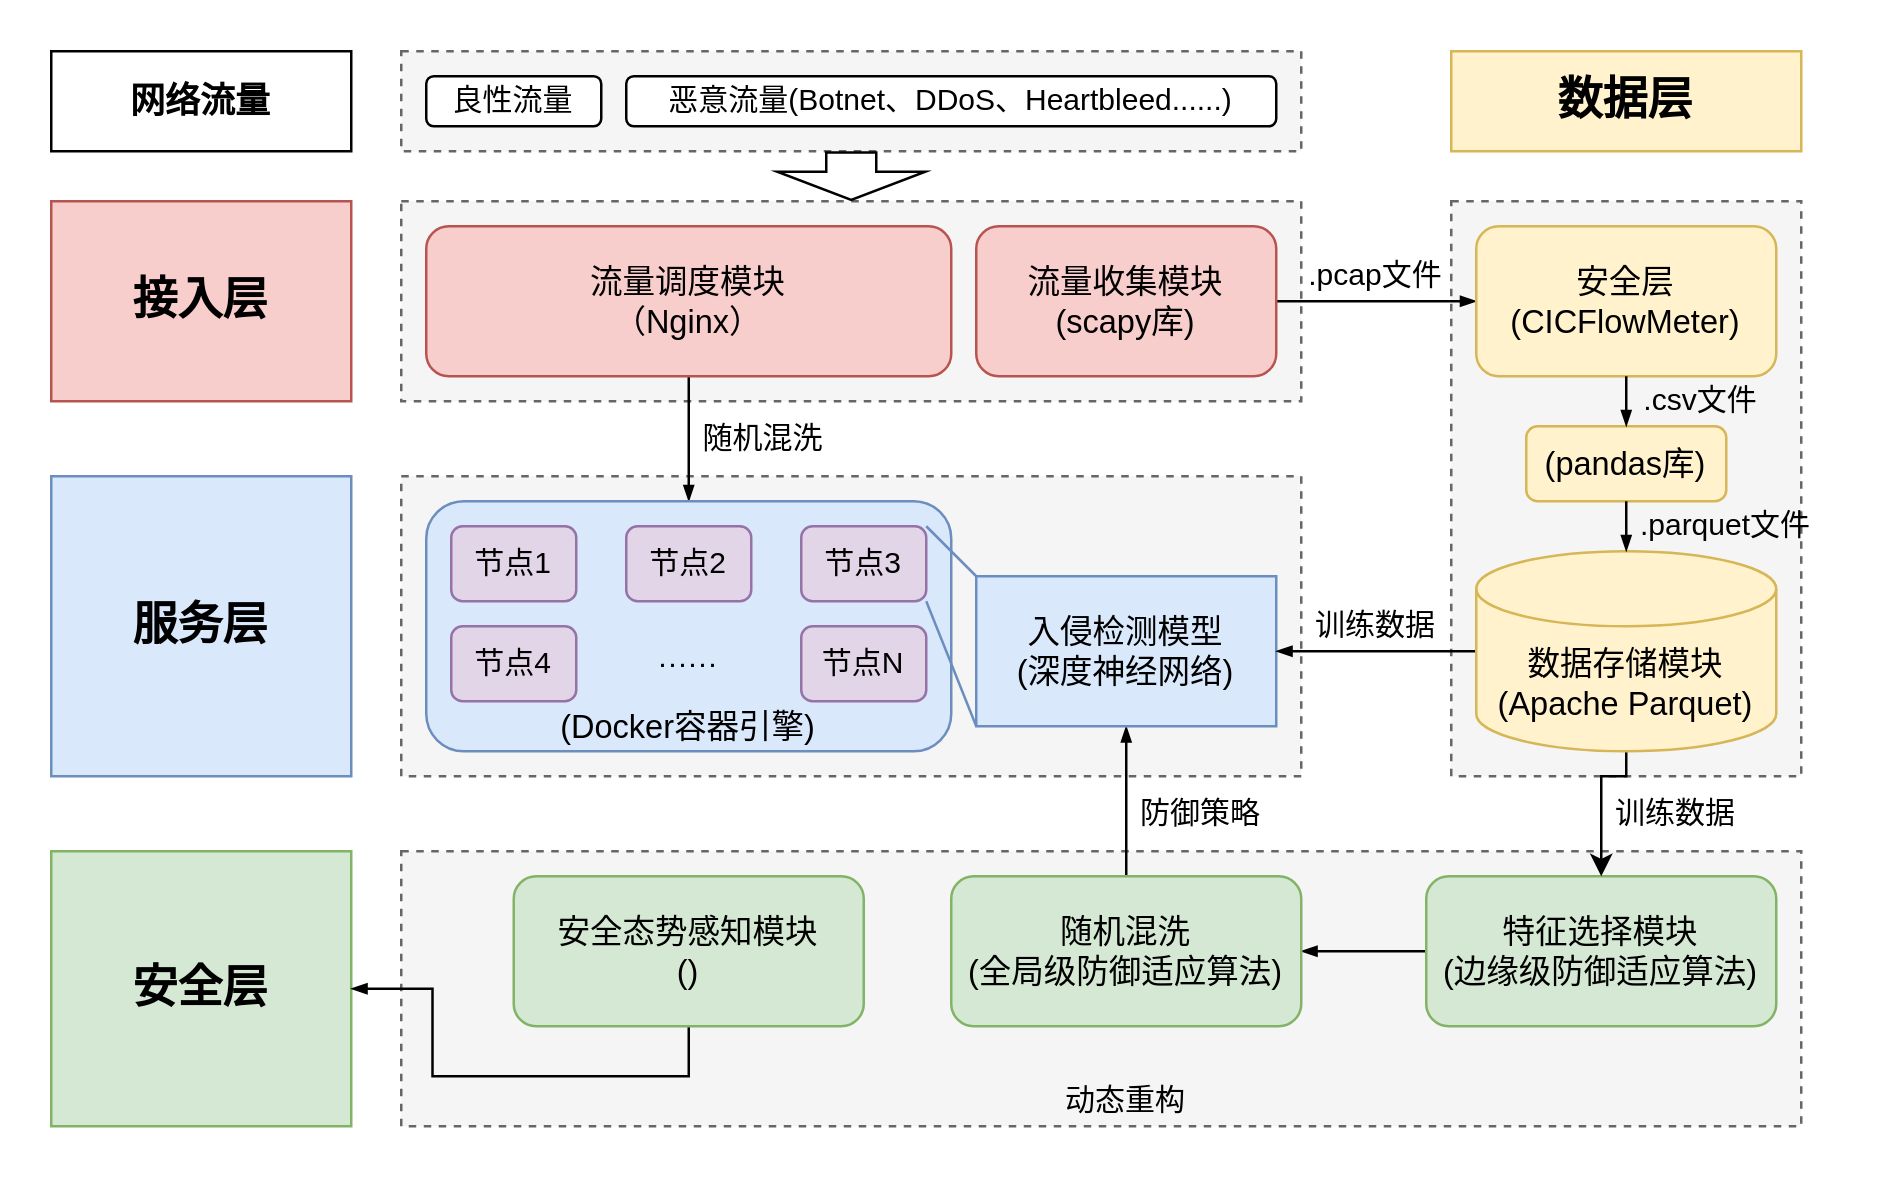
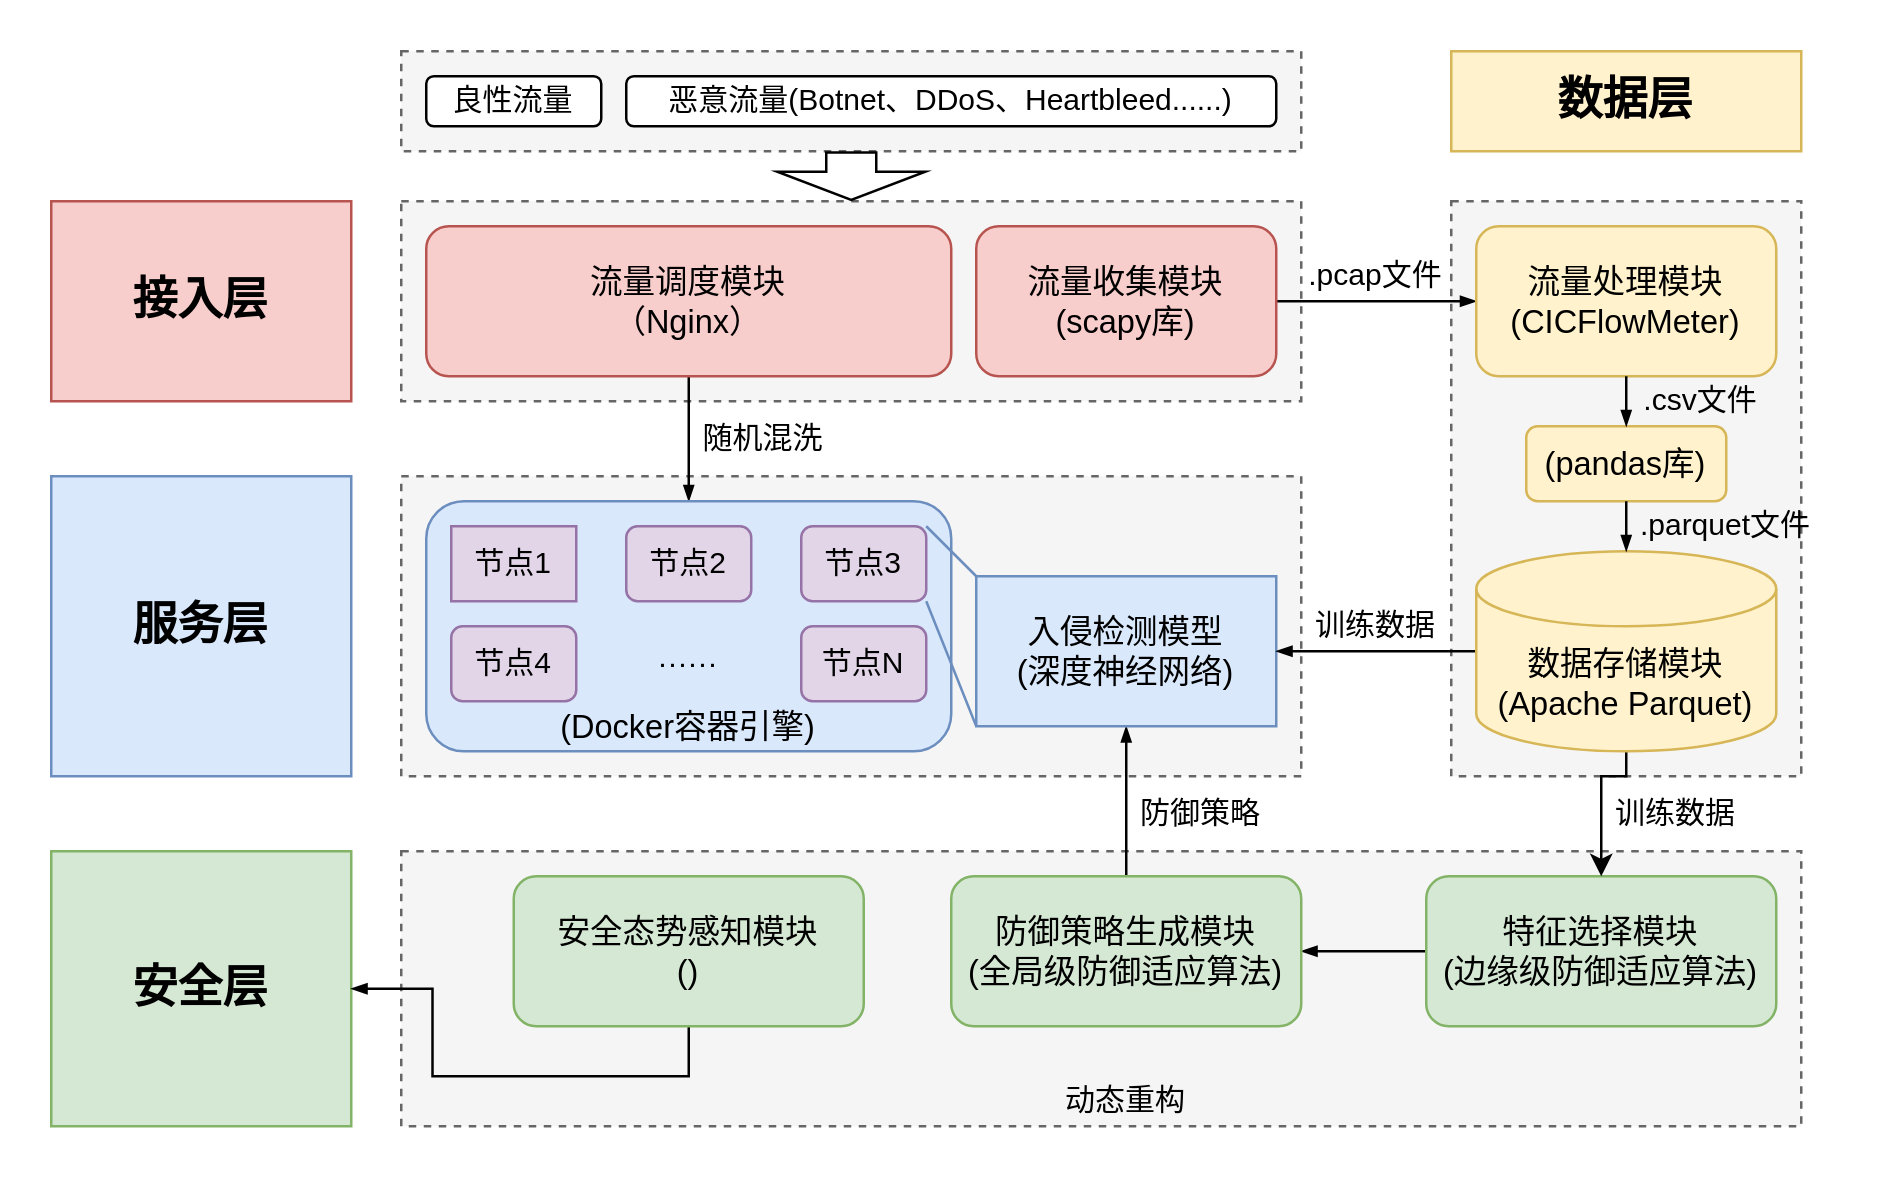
  <mxCell id="0" />
  <mxCell id="1" parent="0" />
  <mxCell id="2" value="" style="rounded=0;whiteSpace=wrap;html=1;dashed=1;fillColor=#f5f5f5;strokeColor=#666666;fontColor=#333333;" vertex="1" parent="1"><mxGeometry x="160" y="80" width="360" height="80" as="geometry" /></mxCell>
  <mxCell id="3" value="接入层" style="rounded=0;whiteSpace=wrap;html=1;fillColor=#f8cecc;strokeColor=#b85450;fontStyle=1;fontSize=18;" vertex="1" parent="1"><mxGeometry x="20" y="80" width="120" height="80" as="geometry" /></mxCell>
  <mxCell id="4" value="" style="rounded=0;whiteSpace=wrap;html=1;dashed=1;fillColor=#f5f5f5;strokeColor=#666666;fontColor=#333333;" vertex="1" parent="1"><mxGeometry x="160" y="190" width="360" height="120" as="geometry" /></mxCell>
  <mxCell id="5" value="" style="rounded=0;whiteSpace=wrap;html=1;dashed=1;fillColor=#f5f5f5;strokeColor=#666666;fontColor=#333333;" vertex="1" parent="1"><mxGeometry x="160" y="340" width="560" height="110" as="geometry" /></mxCell>
  <mxCell id="6" value="" style="rounded=0;whiteSpace=wrap;html=1;dashed=1;fillColor=#f5f5f5;fontColor=#333333;strokeColor=#666666;" vertex="1" parent="1"><mxGeometry x="580" y="80" width="140" height="230" as="geometry" /></mxCell>
  <mxCell id="7" value="服务层" style="rounded=0;whiteSpace=wrap;html=1;fillColor=#dae8fc;strokeColor=#6c8ebf;fontStyle=1;fontSize=18;" vertex="1" parent="1"><mxGeometry x="20" y="190" width="120" height="120" as="geometry" /></mxCell>
  <mxCell id="8" value="安全层" style="rounded=0;whiteSpace=wrap;html=1;fillColor=#d5e8d4;strokeColor=#82b366;fontStyle=1;fontSize=18;" vertex="1" parent="1"><mxGeometry x="20" y="340" width="120" height="110" as="geometry" /></mxCell>
  <mxCell id="9" value="数据层" style="rounded=0;whiteSpace=wrap;html=1;fillColor=#fff2cc;strokeColor=#d6b656;fontStyle=1;fontSize=18;" vertex="1" parent="1"><mxGeometry x="580" y="20" width="140" height="40" as="geometry" /></mxCell>
  <mxCell id="10" style="edgeStyle=orthogonalEdgeStyle;rounded=0;orthogonalLoop=1;jettySize=auto;html=1;exitX=0;exitY=0.5;exitDx=0;exitDy=0;entryX=1;entryY=0.5;entryDx=0;entryDy=0;endSize=4;endArrow=blockThin;endFill=1;" edge="1" parent="1" source="11" target="13"><mxGeometry relative="1" as="geometry" /></mxCell>
  <mxCell id="11" value="&lt;div&gt;特征选择模块&lt;/div&gt;&lt;div&gt;(边缘级防御适应算法)&lt;/div&gt;" style="rounded=1;whiteSpace=wrap;html=1;fillColor=#d5e8d4;strokeColor=#82b366;fontSize=13;" vertex="1" parent="1"><mxGeometry x="570" y="350" width="140" height="60" as="geometry" /></mxCell>
  <mxCell id="12" style="edgeStyle=orthogonalEdgeStyle;rounded=0;orthogonalLoop=1;jettySize=auto;html=1;exitX=0.5;exitY=0;exitDx=0;exitDy=0;entryX=0.5;entryY=1;entryDx=0;entryDy=0;endSize=4;endArrow=blockThin;endFill=1;" edge="1" parent="1" source="13" target="14"><mxGeometry relative="1" as="geometry" /></mxCell>
- <mxCell id="13" value="&lt;div&gt;随机混洗&lt;/div&gt;&lt;div&gt;(全局级防御适应算法)&lt;/div&gt;" style="rounded=1;whiteSpace=wrap;html=1;fillColor=#d5e8d4;strokeColor=#82b366;fontSize=13;" vertex="1" parent="1"><mxGeometry x="380" y="350" width="140" height="60" as="geometry" /></mxCell>
+ <mxCell id="13" value="&lt;div&gt;防御策略生成模块&lt;/div&gt;&lt;div&gt;(全局级防御适应算法)&lt;/div&gt;" style="rounded=1;whiteSpace=wrap;html=1;fillColor=#d5e8d4;strokeColor=#82b366;fontSize=13;" vertex="1" parent="1"><mxGeometry x="380" y="350" width="140" height="60" as="geometry" /></mxCell>
  <mxCell id="14" value="入侵检测模型&lt;div&gt;(深度神经网络)&lt;/div&gt;" style="rounded=0;whiteSpace=wrap;html=1;fillColor=#dae8fc;strokeColor=#6c8ebf;fontSize=13;" vertex="1" parent="1"><mxGeometry x="390" y="230" width="120" height="60" as="geometry" /></mxCell>
  <mxCell id="15" style="edgeStyle=orthogonalEdgeStyle;rounded=0;orthogonalLoop=1;jettySize=auto;html=1;exitX=0.5;exitY=1;exitDx=0;exitDy=0;entryX=0.5;entryY=0;entryDx=0;entryDy=0;endSize=4;endArrow=blockThin;endFill=1;" edge="1" parent="1" source="16" target="26"><mxGeometry relative="1" as="geometry" /></mxCell>
  <mxCell id="16" value="流量调度模块&lt;div&gt;（Nginx）&lt;/div&gt;" style="rounded=1;whiteSpace=wrap;html=1;fillColor=#f8cecc;strokeColor=#b85450;fontSize=13;" vertex="1" parent="1"><mxGeometry x="170" y="90" width="210" height="60" as="geometry" /></mxCell>
  <mxCell id="17" style="edgeStyle=orthogonalEdgeStyle;rounded=0;orthogonalLoop=1;jettySize=auto;html=1;exitX=1;exitY=0.5;exitDx=0;exitDy=0;entryX=0;entryY=0.5;entryDx=0;entryDy=0;endSize=4;endArrow=blockThin;endFill=1;" edge="1" parent="1" source="18" target="19"><mxGeometry relative="1" as="geometry" /></mxCell>
  <mxCell id="18" value="流量收集模块&lt;div&gt;(scapy库)&lt;/div&gt;" style="rounded=1;whiteSpace=wrap;html=1;fillColor=#f8cecc;strokeColor=#b85450;fontSize=13;" vertex="1" parent="1"><mxGeometry x="390" y="90" width="120" height="60" as="geometry" /></mxCell>
- <mxCell id="19" value="安全层&lt;br&gt;(CICFlowMeter)" style="rounded=1;whiteSpace=wrap;html=1;fillColor=#fff2cc;strokeColor=#d6b656;fontSize=13;" vertex="1" parent="1"><mxGeometry x="590" y="90" width="120" height="60" as="geometry" /></mxCell>
+ <mxCell id="19" value="流量处理模块&lt;br&gt;(CICFlowMeter)" style="rounded=1;whiteSpace=wrap;html=1;fillColor=#fff2cc;strokeColor=#d6b656;fontSize=13;" vertex="1" parent="1"><mxGeometry x="590" y="90" width="120" height="60" as="geometry" /></mxCell>
  <mxCell id="20" style="rounded=0;orthogonalLoop=1;jettySize=auto;html=1;exitX=0.5;exitY=1;exitDx=0;exitDy=0;endSize=4;endArrow=blockThin;endFill=1;edgeStyle=orthogonalEdgeStyle;" edge="1" parent="1" source="21" target="8"><mxGeometry relative="1" as="geometry" /></mxCell>
  <mxCell id="21" value="安全态势感知模块&lt;div&gt;()&lt;/div&gt;" style="rounded=1;whiteSpace=wrap;html=1;fillColor=#d5e8d4;strokeColor=#82b366;fontSize=13;" vertex="1" parent="1"><mxGeometry x="205" y="350" width="140" height="60" as="geometry" /></mxCell>
  <mxCell id="22" style="edgeStyle=orthogonalEdgeStyle;rounded=0;orthogonalLoop=1;jettySize=auto;html=1;exitX=0;exitY=0.5;exitDx=0;exitDy=0;exitPerimeter=0;entryX=1;entryY=0.5;entryDx=0;entryDy=0;endSize=4;endArrow=blockThin;endFill=1;" edge="1" parent="1" source="24" target="14"><mxGeometry relative="1" as="geometry" /></mxCell>
  <mxCell id="23" style="edgeStyle=orthogonalEdgeStyle;rounded=0;orthogonalLoop=1;jettySize=auto;html=1;exitX=0.5;exitY=1;exitDx=0;exitDy=0;exitPerimeter=0;entryX=0.5;entryY=0;entryDx=0;entryDy=0;" edge="1" parent="1" source="24" target="11"><mxGeometry relative="1" as="geometry"><Array as="points"><mxPoint x="650" y="310" /><mxPoint x="640" y="310" /></Array></mxGeometry></mxCell>
  <mxCell id="24" value="数据存储模块&lt;div&gt;(Apache Parquet)&lt;/div&gt;" style="shape=cylinder3;whiteSpace=wrap;html=1;boundedLbl=1;backgroundOutline=1;size=15;fillColor=#fff2cc;strokeColor=#d6b656;fontSize=13;" vertex="1" parent="1"><mxGeometry x="590" y="220" width="120" height="80" as="geometry" /></mxCell>
- <mxCell id="25" value="网络流量" style="rounded=0;whiteSpace=wrap;html=1;fontSize=14;fontStyle=1" vertex="1" parent="1"><mxGeometry x="20" y="20" width="120" height="40" as="geometry" /></mxCell>
  <mxCell id="26" value="" style="rounded=1;whiteSpace=wrap;html=1;fillColor=#dae8fc;strokeColor=#6c8ebf;" vertex="1" parent="1"><mxGeometry x="170" y="200" width="210" height="100" as="geometry" /></mxCell>
- <mxCell id="27" value="节点1" style="rounded=1;whiteSpace=wrap;html=1;fillColor=#e1d5e7;strokeColor=#9673a6;" vertex="1" parent="1"><mxGeometry x="180" y="210" width="50" height="30" as="geometry" /></mxCell>
+ <mxCell id="27" value="节点1" style="whiteSpace=wrap;html=1;fillColor=#e1d5e7;strokeColor=#9673a6;rounded=0;" vertex="1" parent="1"><mxGeometry x="180" y="210" width="50" height="30" as="geometry" /></mxCell>
  <mxCell id="28" value="节点2" style="rounded=1;whiteSpace=wrap;html=1;fillColor=#e1d5e7;strokeColor=#9673a6;" vertex="1" parent="1"><mxGeometry x="250" y="210" width="50" height="30" as="geometry" /></mxCell>
  <mxCell id="29" style="rounded=0;orthogonalLoop=1;jettySize=auto;html=1;exitX=1;exitY=1;exitDx=0;exitDy=0;entryX=0;entryY=1;entryDx=0;entryDy=0;strokeColor=#6c8ebf;endArrow=none;startFill=0;fillColor=#dae8fc;" edge="1" parent="1" source="31" target="14"><mxGeometry relative="1" as="geometry" /></mxCell>
  <mxCell id="30" style="rounded=0;orthogonalLoop=1;jettySize=auto;html=1;exitX=1;exitY=0;exitDx=0;exitDy=0;entryX=0;entryY=0;entryDx=0;entryDy=0;strokeColor=#6c8ebf;endArrow=none;startFill=0;fillColor=#dae8fc;" edge="1" parent="1" source="31" target="14"><mxGeometry relative="1" as="geometry" /></mxCell>
  <mxCell id="31" value="节点3" style="rounded=1;whiteSpace=wrap;html=1;fillColor=#e1d5e7;strokeColor=#9673a6;" vertex="1" parent="1"><mxGeometry x="320" y="210" width="50" height="30" as="geometry" /></mxCell>
  <mxCell id="32" value="节点4" style="rounded=1;whiteSpace=wrap;html=1;fillColor=#e1d5e7;strokeColor=#9673a6;" vertex="1" parent="1"><mxGeometry x="180" y="250" width="50" height="30" as="geometry" /></mxCell>
  <mxCell id="33" value="节点N" style="rounded=1;whiteSpace=wrap;html=1;fillColor=#e1d5e7;strokeColor=#9673a6;" vertex="1" parent="1"><mxGeometry x="320" y="250" width="50" height="30" as="geometry" /></mxCell>
  <mxCell id="34" value="······" style="text;html=1;align=center;verticalAlign=middle;whiteSpace=wrap;rounded=0;" vertex="1" parent="1"><mxGeometry x="250" y="250" width="50" height="30" as="geometry" /></mxCell>
  <mxCell id="35" value="(Docker容器引擎)" style="text;html=1;align=center;verticalAlign=middle;whiteSpace=wrap;rounded=0;fontSize=13;" vertex="1" parent="1"><mxGeometry x="170" y="280" width="210" height="20" as="geometry" /></mxCell>
  <mxCell id="36" value="随机混洗" style="text;html=1;align=center;verticalAlign=middle;whiteSpace=wrap;rounded=0;" vertex="1" parent="1"><mxGeometry x="275" y="160" width="60" height="30" as="geometry" /></mxCell>
  <mxCell id="37" value=".pcap文件" style="text;html=1;align=center;verticalAlign=middle;whiteSpace=wrap;rounded=0;" vertex="1" parent="1"><mxGeometry x="520" y="100" width="60" height="20" as="geometry" /></mxCell>
  <mxCell id="38" value="防御策略" style="text;html=1;align=center;verticalAlign=middle;whiteSpace=wrap;rounded=0;" vertex="1" parent="1"><mxGeometry x="450" y="310" width="60" height="30" as="geometry" /></mxCell>
  <mxCell id="39" value="动态重构" style="text;html=1;align=center;verticalAlign=middle;whiteSpace=wrap;rounded=0;" vertex="1" parent="1"><mxGeometry x="420" y="430" width="60" height="20" as="geometry" /></mxCell>
  <mxCell id="40" value="训练数据" style="text;html=1;align=center;verticalAlign=middle;whiteSpace=wrap;rounded=0;" vertex="1" parent="1"><mxGeometry x="640" y="310" width="60" height="30" as="geometry" /></mxCell>
  <mxCell id="41" value="训练数据" style="text;html=1;align=center;verticalAlign=middle;whiteSpace=wrap;rounded=0;" vertex="1" parent="1"><mxGeometry x="520" y="240" width="60" height="20" as="geometry" /></mxCell>
  <mxCell id="42" value="" style="rounded=0;whiteSpace=wrap;html=1;dashed=1;fillColor=#f5f5f5;strokeColor=#666666;fontColor=#333333;" vertex="1" parent="1"><mxGeometry x="160" y="20" width="360" height="40" as="geometry" /></mxCell>
  <mxCell id="43" value="良性流量" style="rounded=1;whiteSpace=wrap;html=1;fontSize=12;" vertex="1" parent="1"><mxGeometry x="170" y="30" width="70" height="20" as="geometry" /></mxCell>
  <mxCell id="44" value="恶意流量(Botnet、DDoS、Heartbleed......)" style="rounded=1;whiteSpace=wrap;html=1;fontSize=12;" vertex="1" parent="1"><mxGeometry x="250" y="30" width="260" height="20" as="geometry" /></mxCell>
  <mxCell id="45" value="" style="shape=flexArrow;endArrow=classic;html=1;rounded=0;entryX=0.5;entryY=0;entryDx=0;entryDy=0;exitX=0.5;exitY=1;exitDx=0;exitDy=0;width=20;endSize=3.449;fontSize=12;endWidth=38.202;" edge="1" parent="1" source="42" target="2"><mxGeometry width="50" height="50" relative="1" as="geometry"><mxPoint x="360" y="320" as="sourcePoint" /><mxPoint x="410" y="270" as="targetPoint" /></mxGeometry></mxCell>
  <mxCell id="46" value=".csv文件" style="text;html=1;align=center;verticalAlign=middle;whiteSpace=wrap;rounded=0;" vertex="1" parent="1"><mxGeometry x="650" y="150" width="60" height="20" as="geometry" /></mxCell>
  <mxCell id="47" value="(pandas库)" style="rounded=1;whiteSpace=wrap;html=1;fillColor=#fff2cc;strokeColor=#d6b656;fontSize=13;" vertex="1" parent="1"><mxGeometry x="610" y="170" width="80" height="30" as="geometry" /></mxCell>
  <mxCell id="48" style="rounded=0;orthogonalLoop=1;jettySize=auto;html=1;exitX=0.5;exitY=1;exitDx=0;exitDy=0;entryX=0.5;entryY=0;entryDx=0;entryDy=0;endSize=4;endArrow=blockThin;endFill=1;" edge="1" parent="1" source="19" target="47"><mxGeometry relative="1" as="geometry"><mxPoint x="660" y="-100" as="sourcePoint" /><mxPoint x="660" y="-30" as="targetPoint" /></mxGeometry></mxCell>
  <mxCell id="49" style="rounded=0;orthogonalLoop=1;jettySize=auto;html=1;exitX=0.5;exitY=1;exitDx=0;exitDy=0;entryX=0.5;entryY=0;entryDx=0;entryDy=0;entryPerimeter=0;endSize=4;endArrow=blockThin;endFill=1;" edge="1" parent="1" source="47" target="24"><mxGeometry relative="1" as="geometry"><mxPoint x="670" y="-90" as="sourcePoint" /><mxPoint x="670" y="-20" as="targetPoint" /></mxGeometry></mxCell>
  <mxCell id="50" value=".parquet文件" style="text;html=1;align=center;verticalAlign=middle;whiteSpace=wrap;rounded=0;" vertex="1" parent="1"><mxGeometry x="650" y="200" width="80" height="20" as="geometry" /></mxCell>
